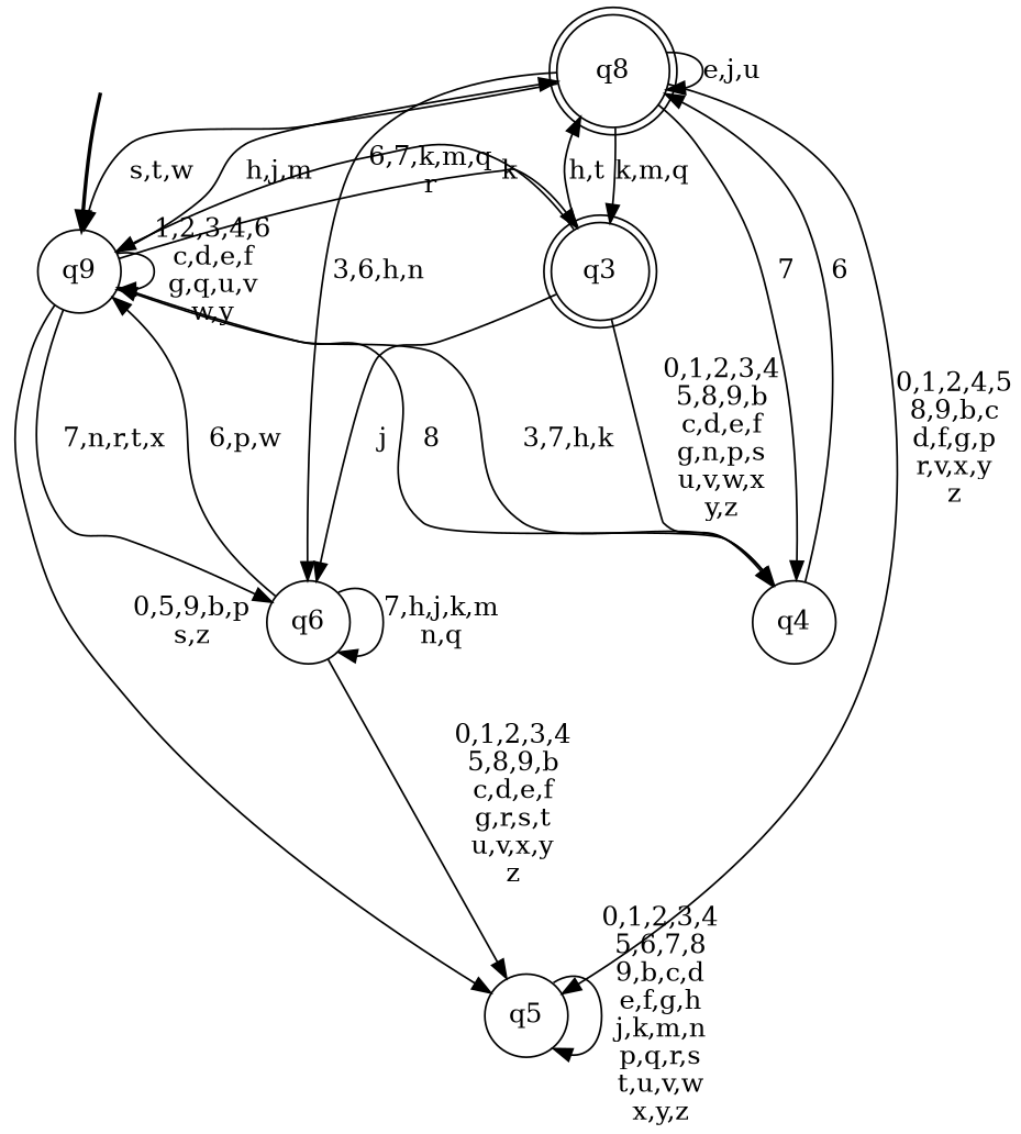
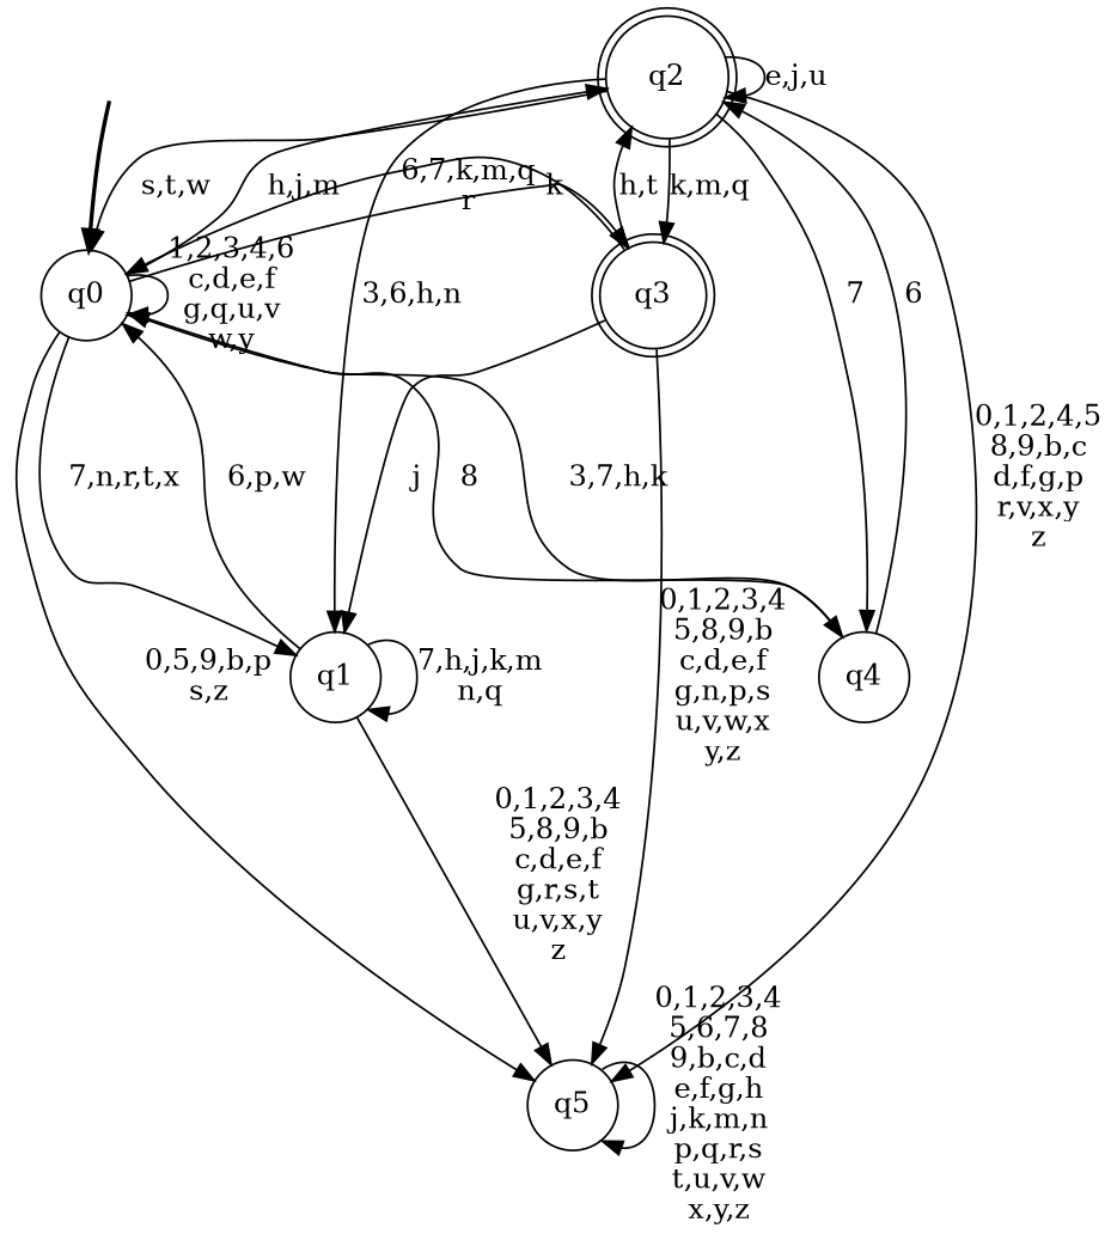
  digraph {
    rankdir=TB
    node [shape=circle style=filled color=black fillcolor=white]
    __start0 [height=0 shape=none style=invis width=0 color="" fillcolor=""]
-   n2 [label=q9]
-   n3 [label=q6]
-   n4 [label=q8 shape=doublecircle style="rounded,filled"]
+   n2 [label=q0]
+   n3 [label=q1]
+   n4 [label=q2 shape=doublecircle style="rounded,filled"]
    n5 [label=q3 shape=doublecircle style="rounded,filled"]
    n6 [label=q4]
    n7 [label=q5]
    subgraph cluster_1 {
      nodesep=0.15
      ranksep=0.15
      style=invis
      __start0
      n2
    }
    __start0 -> n2 [penwidth=2]
    n2 -> n2 [label="1,2,3,4,6\nc,d,e,f\ng,q,u,v\nw,y"]
    n2 -> n3 [label="7,n,r,t,x"]
    n2 -> n4 [label="h,j,m"]
    n2 -> n5 [label=k]
    n2 -> n6 [label=8]
    n2 -> n7 [label="0,5,9,b,p\ns,z"]
    n3 -> n2 [label="6,p,w"]
    n3 -> n3 [label="7,h,j,k,m\nn,q"]
    n3 -> n7 [label="0,1,2,3,4\n5,8,9,b\nc,d,e,f\ng,r,s,t\nu,v,x,y\nz"]
    n4 -> n2 [label="s,t,w"]
    n4 -> n3 [label="3,6,h,n"]
    n4 -> n4 [label="e,j,u"]
    n4 -> n5 [label="k,m,q"]
    n4 -> n6 [label=7]
    n4 -> n7 [label="0,1,2,4,5\n8,9,b,c\nd,f,g,p\nr,v,x,y\nz"]
    n5 -> n2 [label="6,7,k,m,q\nr"]
    n5 -> n3 [label=j]
    n5 -> n4 [label="h,t"]
-   n5 -> n6 [label="0,1,2,3,4\n5,8,9,b\nc,d,e,f\ng,n,p,s\nu,v,w,x\ny,z"]
+   n5 -> n7 [label="0,1,2,3,4\n5,8,9,b\nc,d,e,f\ng,n,p,s\nu,v,w,x\ny,z"]
    n6 -> n2 [label="3,7,h,k"]
    n6 -> n4 [label=6]
    n7 -> n7 [label="0,1,2,3,4\n5,6,7,8\n9,b,c,d\ne,f,g,h\nj,k,m,n\np,q,r,s\nt,u,v,w\nx,y,z"]
  }
